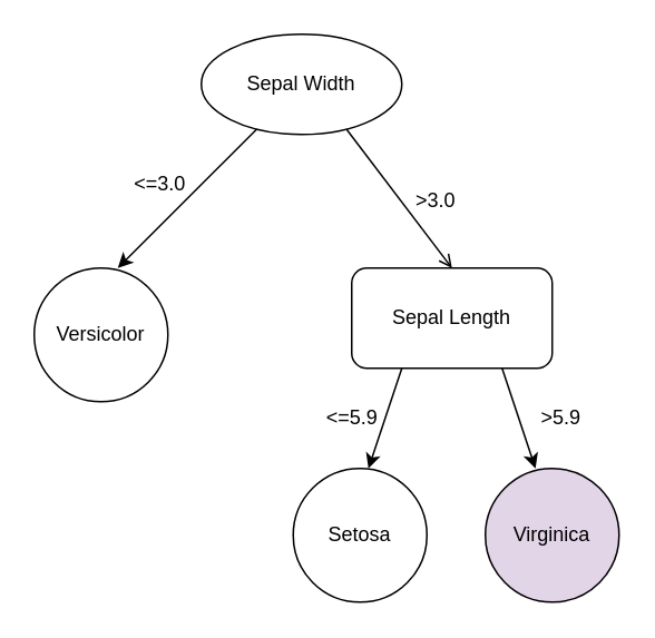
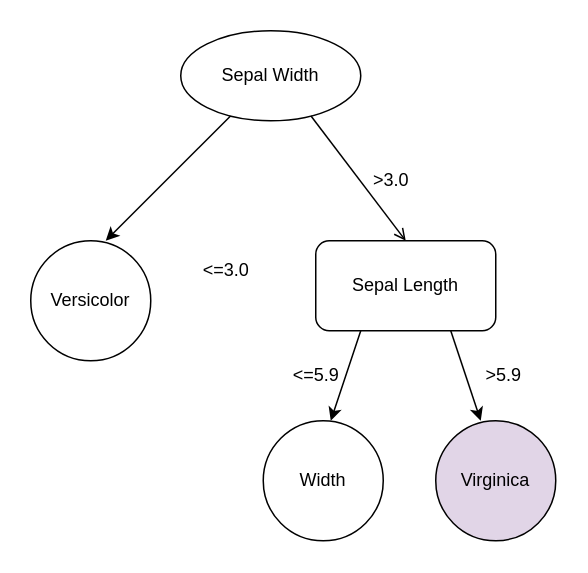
  <mxCell id="0" />
  <mxCell id="1" parent="0" />
  <mxCell id="2" value="Sepal Width" style="ellipse;whiteSpace=wrap;html=1;" vertex="1" parent="1"><mxGeometry x="120" y="20" width="120" height="60" as="geometry" /></mxCell>
  <mxCell id="3" value="" style="endArrow=classic;html=1;exitX=0.25;exitY=1;exitDx=0;exitDy=0;" edge="1" parent="1" source="2"><mxGeometry width="50" height="50" relative="1" as="geometry"><mxPoint x="70" y="180" as="sourcePoint" /><mxPoint x="70" y="160" as="targetPoint" /></mxGeometry></mxCell>
- <mxCell id="4" value="&amp;lt;=3.0" style="text;html=1;align=center;verticalAlign=middle;resizable=0;points=[];autosize=1;" vertex="1" parent="1"><mxGeometry x="70" y="100" width="50" height="20" as="geometry" /></mxCell>
+ <mxCell id="4" value="&amp;lt;=3.0" style="text;html=1;align=center;verticalAlign=middle;resizable=0;points=[];autosize=1;" vertex="1" parent="1"><mxGeometry x="125" y="170" width="50" height="20" as="geometry" /></mxCell>
  <mxCell id="5" value="" style="endArrow=classic;html=1;exitX=0.75;exitY=1;exitDx=0;exitDy=0;" edge="1" parent="1" source="8"><mxGeometry width="50" height="50" relative="1" as="geometry"><mxPoint x="160" y="90" as="sourcePoint" /><mxPoint x="320" y="280" as="targetPoint" /></mxGeometry></mxCell>
  <mxCell id="6" value="&amp;gt;3.0" style="text;html=1;align=center;verticalAlign=middle;resizable=0;points=[];autosize=1;" vertex="1" parent="1"><mxGeometry x="240" y="110" width="40" height="20" as="geometry" /></mxCell>
  <mxCell id="7" value="Versicolor" style="ellipse;whiteSpace=wrap;html=1;aspect=fixed;" vertex="1" parent="1"><mxGeometry x="20" y="160" width="80" height="80" as="geometry" /></mxCell>
  <mxCell id="8" value="Sepal Length" style="rounded=1;whiteSpace=wrap;html=1;" vertex="1" parent="1"><mxGeometry x="210" y="160" width="120" height="60" as="geometry" /></mxCell>
  <mxCell id="9" value="" style="endArrow=open;html=1;exitX=0.75;exitY=1;exitDx=0;exitDy=0;entryX=0.5;entryY=0;entryDx=0;entryDy=0;" edge="1" parent="1" source="2" target="8"><mxGeometry width="50" height="50" relative="1" as="geometry"><mxPoint x="220" y="90" as="sourcePoint" /><mxPoint x="280" y="170" as="targetPoint" /></mxGeometry></mxCell>
  <mxCell id="10" value="" style="endArrow=classic;html=1;exitX=0.25;exitY=1;exitDx=0;exitDy=0;" edge="1" parent="1" source="8"><mxGeometry width="50" height="50" relative="1" as="geometry"><mxPoint x="310" y="230" as="sourcePoint" /><mxPoint x="220" y="280" as="targetPoint" /></mxGeometry></mxCell>
  <mxCell id="11" value="&amp;lt;=5.9" style="text;html=1;align=center;verticalAlign=middle;resizable=0;points=[];autosize=1;" vertex="1" parent="1"><mxGeometry x="185" y="240" width="50" height="20" as="geometry" /></mxCell>
  <mxCell id="12" value="&amp;gt;5.9" style="text;html=1;align=center;verticalAlign=middle;resizable=0;points=[];autosize=1;" vertex="1" parent="1"><mxGeometry x="315" y="240" width="40" height="20" as="geometry" /></mxCell>
  <mxCell id="13" value="Virginica" style="ellipse;whiteSpace=wrap;html=1;aspect=fixed;fillColor=#e1d5e7;" vertex="1" parent="1"><mxGeometry x="290" y="280" width="80" height="80" as="geometry" /></mxCell>
- <mxCell id="14" value="Setosa" style="ellipse;whiteSpace=wrap;html=1;aspect=fixed;" vertex="1" parent="1"><mxGeometry x="175" y="280" width="80" height="80" as="geometry" /></mxCell>
+ <mxCell id="14" value="Width" style="ellipse;whiteSpace=wrap;html=1;aspect=fixed;" vertex="1" parent="1"><mxGeometry x="175" y="280" width="80" height="80" as="geometry" /></mxCell>
